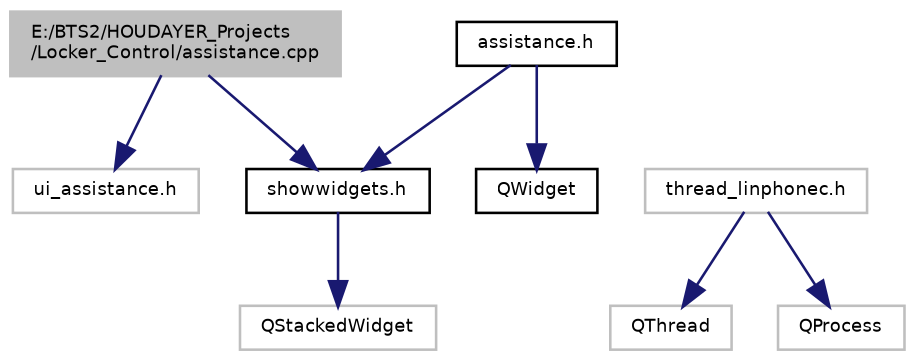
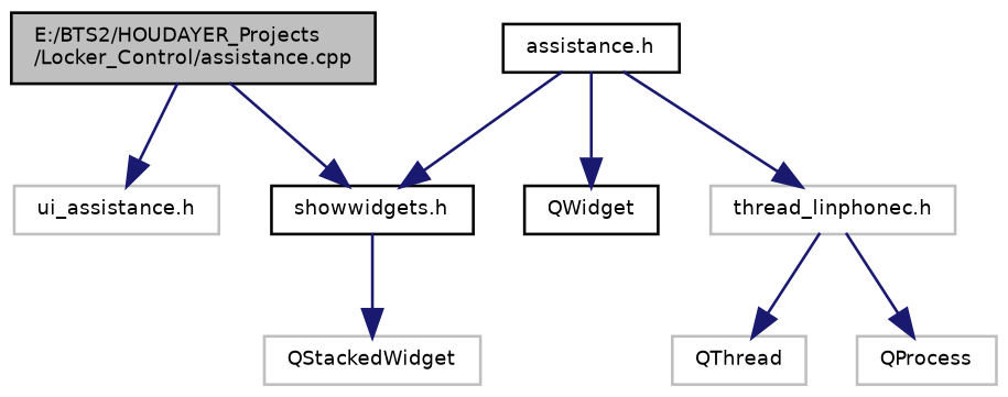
  digraph {
    node [color=grey75 fontname=Helvetica fontsize=7 shape=record]
    edge [color=midnightblue fontname=Helvetica fontsize=7 labelfontname=Helvetica labelfontsize=7 style=solid]
-   n1 [fillcolor=grey75 fontcolor=black height=0.2 label="E:/BTS2/HOUDAYER_Projects\l/Locker_Control/assistance.cpp" style=filled width=0.4]
+   n1 [color=black fillcolor=grey75 fontcolor=black height=0.2 label="E:/BTS2/HOUDAYER_Projects\l/Locker_Control/assistance.cpp" style=filled width=0.4]
    n2 [height=0.2 label="ui_assistance.h" width=0.4]
    n3 [color=black height=0.2 label="showwidgets.h" width=0.4]
    n4 [color=black height=0.2 label="assistance.h" width=0.4]
    n5 [color=black height=0.2 label=QWidget width=0.4]
    n6 [height=0.2 label="thread_linphonec.h" width=0.4]
    n7 [height=0.2 label=QStackedWidget width=0.4]
    n8 [height=0.2 label=QThread width=0.4]
    n9 [height=0.2 label=QProcess width=0.4]
    n1 -> n2
    n1 -> n3
    n3 -> n7
    n4 -> n3
    n4 -> n5
+   n4 -> n6
    n6 -> n8
    n6 -> n9
  }
